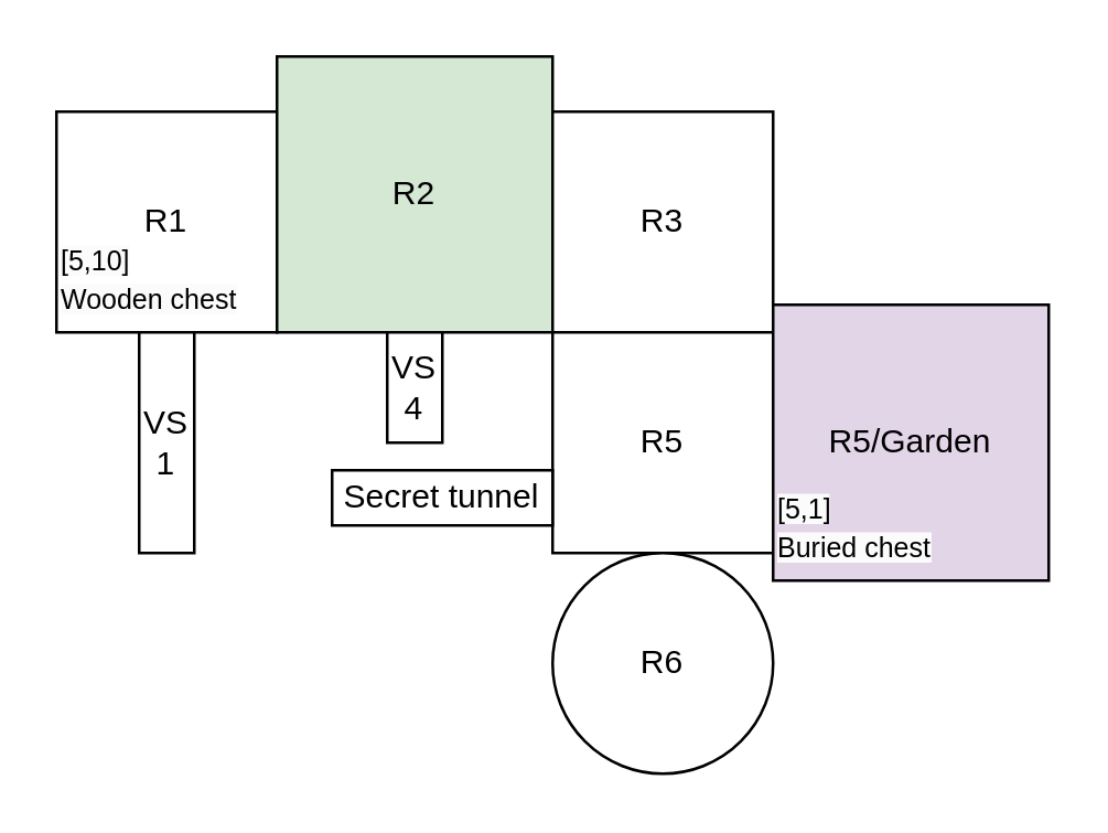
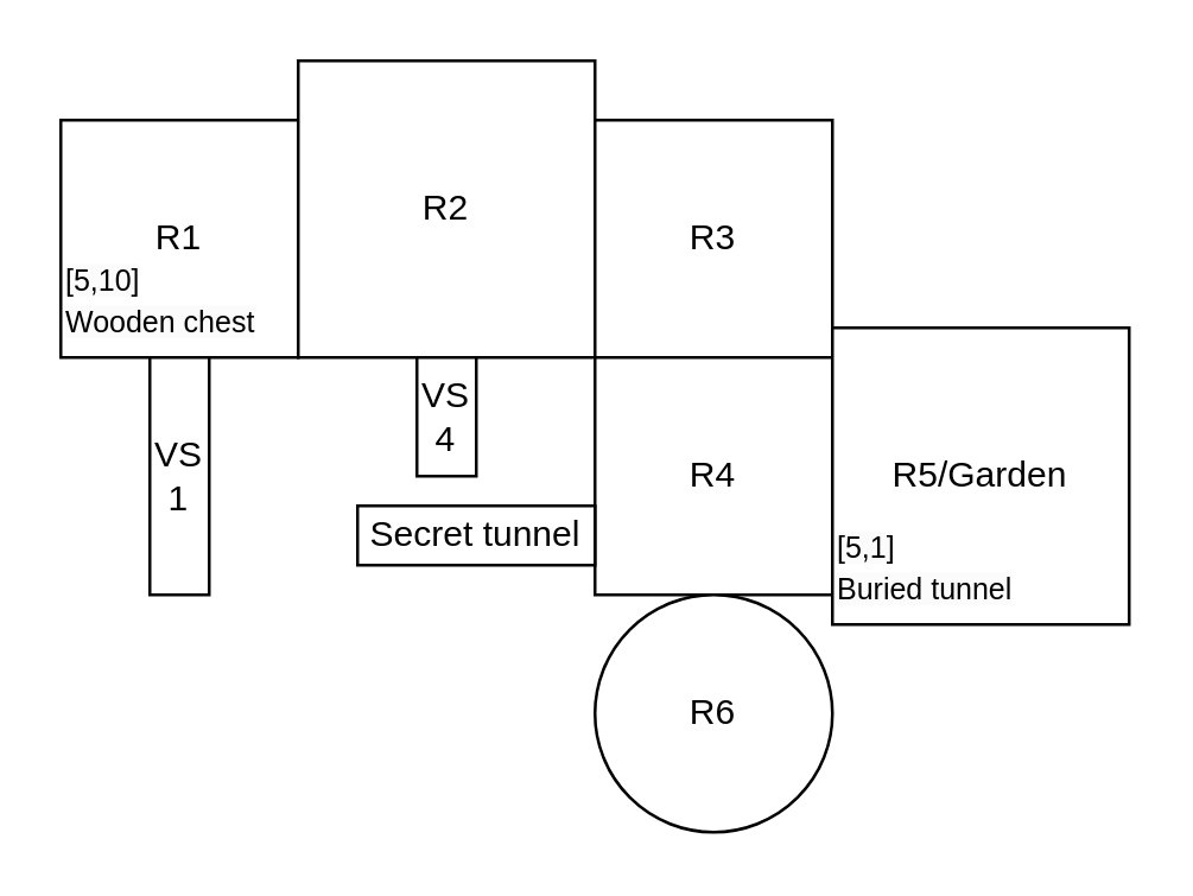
  <mxCell id="0" />
  <mxCell id="1" parent="0" />
  <mxCell id="2" value="R1" style="whiteSpace=wrap;html=1;aspect=fixed;" parent="1" vertex="1"><mxGeometry x="20" y="40" width="80" height="80" as="geometry" /></mxCell>
- <mxCell id="3" value="R2" style="whiteSpace=wrap;html=1;aspect=fixed;fillColor=#d5e8d4;" parent="1" vertex="1"><mxGeometry x="100" y="20" width="100" height="100" as="geometry" /></mxCell>
+ <mxCell id="3" value="R2" style="whiteSpace=wrap;html=1;aspect=fixed;" parent="1" vertex="1"><mxGeometry x="100" y="20" width="100" height="100" as="geometry" /></mxCell>
  <mxCell id="4" value="R3" style="whiteSpace=wrap;html=1;aspect=fixed;" parent="1" vertex="1"><mxGeometry x="200" y="40" width="80" height="80" as="geometry" /></mxCell>
- <mxCell id="5" value="R5" style="whiteSpace=wrap;html=1;aspect=fixed;" parent="1" vertex="1"><mxGeometry x="200" y="120" width="80" height="80" as="geometry" /></mxCell>
- <mxCell id="6" value="R5/Garden" style="whiteSpace=wrap;html=1;aspect=fixed;fillColor=#e1d5e7;" parent="1" vertex="1"><mxGeometry x="280" y="110" width="100" height="100" as="geometry" /></mxCell>
+ <mxCell id="5" value="R4" style="whiteSpace=wrap;html=1;aspect=fixed;" parent="1" vertex="1"><mxGeometry x="200" y="120" width="80" height="80" as="geometry" /></mxCell>
+ <mxCell id="6" value="R5/Garden" style="whiteSpace=wrap;html=1;aspect=fixed;" parent="1" vertex="1"><mxGeometry x="280" y="110" width="100" height="100" as="geometry" /></mxCell>
  <mxCell id="7" value="R6" style="ellipse;whiteSpace=wrap;html=1;aspect=fixed;" parent="1" vertex="1"><mxGeometry x="200" y="200" width="80" height="80" as="geometry" /></mxCell>
  <mxCell id="8" value="VS&lt;br&gt;4" style="rounded=0;whiteSpace=wrap;html=1;" parent="1" vertex="1"><mxGeometry x="140" y="120" width="20" height="40" as="geometry" /></mxCell>
  <mxCell id="9" value="VS&lt;br&gt;1" style="rounded=0;whiteSpace=wrap;html=1;" parent="1" vertex="1"><mxGeometry x="50" y="120" width="20" height="80" as="geometry" /></mxCell>
  <mxCell id="10" value="Secret tunnel" style="rounded=0;whiteSpace=wrap;html=1;" parent="1" vertex="1"><mxGeometry x="120" y="170" width="80" height="20" as="geometry" /></mxCell>
- <mxCell id="11" value="&lt;span style=&quot;color: rgb(0, 0, 0); font-family: Helvetica; font-size: 10px; font-style: normal; font-variant-ligatures: normal; font-variant-caps: normal; font-weight: 400; letter-spacing: normal; orphans: 2; text-align: center; text-indent: 0px; text-transform: none; widows: 2; word-spacing: 0px; -webkit-text-stroke-width: 0px; background-color: rgb(251, 251, 251); text-decoration-thickness: initial; text-decoration-style: initial; text-decoration-color: initial; float: none; display: inline !important;&quot;&gt;[5,1]&lt;/span&gt;&lt;br style=&quot;border-color: var(--border-color); color: rgb(0, 0, 0); font-family: Helvetica; font-size: 10px; font-style: normal; font-variant-ligatures: normal; font-variant-caps: normal; font-weight: 400; letter-spacing: normal; orphans: 2; text-align: center; text-indent: 0px; text-transform: none; widows: 2; word-spacing: 0px; -webkit-text-stroke-width: 0px; background-color: rgb(251, 251, 251); text-decoration-thickness: initial; text-decoration-style: initial; text-decoration-color: initial;&quot;&gt;&lt;span style=&quot;color: rgb(0, 0, 0); font-family: Helvetica; font-size: 10px; font-style: normal; font-variant-ligatures: normal; font-variant-caps: normal; font-weight: 400; letter-spacing: normal; orphans: 2; text-align: center; text-indent: 0px; text-transform: none; widows: 2; word-spacing: 0px; -webkit-text-stroke-width: 0px; background-color: rgb(251, 251, 251); text-decoration-thickness: initial; text-decoration-style: initial; text-decoration-color: initial; float: none; display: inline !important;&quot;&gt;Buried chest&lt;/span&gt;" style="text;whiteSpace=wrap;html=1;" parent="1" vertex="1"><mxGeometry x="280" y="170" width="100" height="50" as="geometry" /></mxCell>
+ <mxCell id="11" value="&lt;span style=&quot;color: rgb(0, 0, 0); font-family: Helvetica; font-size: 10px; font-style: normal; font-variant-ligatures: normal; font-variant-caps: normal; font-weight: 400; letter-spacing: normal; orphans: 2; text-align: center; text-indent: 0px; text-transform: none; widows: 2; word-spacing: 0px; -webkit-text-stroke-width: 0px; background-color: rgb(251, 251, 251); text-decoration-thickness: initial; text-decoration-style: initial; text-decoration-color: initial; float: none; display: inline !important;&quot;&gt;[5,1]&lt;/span&gt;&lt;br style=&quot;border-color: var(--border-color); color: rgb(0, 0, 0); font-family: Helvetica; font-size: 10px; font-style: normal; font-variant-ligatures: normal; font-variant-caps: normal; font-weight: 400; letter-spacing: normal; orphans: 2; text-align: center; text-indent: 0px; text-transform: none; widows: 2; word-spacing: 0px; -webkit-text-stroke-width: 0px; background-color: rgb(251, 251, 251); text-decoration-thickness: initial; text-decoration-style: initial; text-decoration-color: initial;&quot;&gt;&lt;span style=&quot;color: rgb(0, 0, 0); font-family: Helvetica; font-size: 10px; font-style: normal; font-variant-ligatures: normal; font-variant-caps: normal; font-weight: 400; letter-spacing: normal; orphans: 2; text-align: center; text-indent: 0px; text-transform: none; widows: 2; word-spacing: 0px; -webkit-text-stroke-width: 0px; background-color: rgb(251, 251, 251); text-decoration-thickness: initial; text-decoration-style: initial; text-decoration-color: initial; float: none; display: inline !important;&quot;&gt;Buried tunnel&lt;/span&gt;" style="text;whiteSpace=wrap;html=1;" parent="1" vertex="1"><mxGeometry x="280" y="170" width="100" height="50" as="geometry" /></mxCell>
  <mxCell id="12" value="&lt;span style=&quot;color: rgb(0, 0, 0); font-family: Helvetica; font-size: 10px; font-style: normal; font-variant-ligatures: normal; font-variant-caps: normal; font-weight: 400; letter-spacing: normal; orphans: 2; text-align: center; text-indent: 0px; text-transform: none; widows: 2; word-spacing: 0px; -webkit-text-stroke-width: 0px; background-color: rgb(251, 251, 251); text-decoration-thickness: initial; text-decoration-style: initial; text-decoration-color: initial; float: none; display: inline !important;&quot;&gt;[5,10]&lt;/span&gt;&lt;br style=&quot;border-color: var(--border-color); color: rgb(0, 0, 0); font-family: Helvetica; font-size: 10px; font-style: normal; font-variant-ligatures: normal; font-variant-caps: normal; font-weight: 400; letter-spacing: normal; orphans: 2; text-align: center; text-indent: 0px; text-transform: none; widows: 2; word-spacing: 0px; -webkit-text-stroke-width: 0px; background-color: rgb(251, 251, 251); text-decoration-thickness: initial; text-decoration-style: initial; text-decoration-color: initial;&quot;&gt;&lt;span style=&quot;color: rgb(0, 0, 0); font-family: Helvetica; font-size: 10px; font-style: normal; font-variant-ligatures: normal; font-variant-caps: normal; font-weight: 400; letter-spacing: normal; orphans: 2; text-align: center; text-indent: 0px; text-transform: none; widows: 2; word-spacing: 0px; -webkit-text-stroke-width: 0px; background-color: rgb(251, 251, 251); text-decoration-thickness: initial; text-decoration-style: initial; text-decoration-color: initial; float: none; display: inline !important;&quot;&gt;Wooden chest&lt;/span&gt;" style="text;whiteSpace=wrap;html=1;" parent="1" vertex="1"><mxGeometry x="20" y="80" width="100" height="50" as="geometry" /></mxCell>
